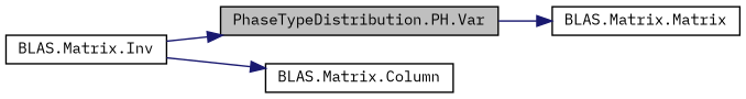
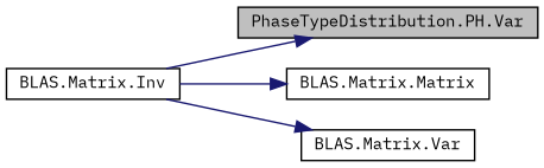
  digraph {
    fontname="IBM Plex Mono"
    rankdir=LR
    node [color=black fillcolor=white fontname="IBM Plex Mono" fontsize=10 shape=record style=filled]
    edge [color=midnightblue fontname="IBM Plex Mono" fontsize=10 labelfontname=Helvetica labelfontsize=10 style=solid]
    n1 [fillcolor=grey75 fontcolor=black height=0.2 label="PhaseTypeDistribution.PH.Var" width=0.4]
    n2 [height=0.2 label="BLAS.Matrix.Inv" width=0.4]
    n3 [height=0.2 label="BLAS.Matrix.Matrix" width=0.4]
-   n4 [height=0.2 label="BLAS.Matrix.Column" width=0.4]
+   n4 [height=0.2 label="BLAS.Matrix.Var" width=0.4]
    n2 -> n1
-   n1 -> n3
+   n2 -> n3
    n2 -> n4
  }
